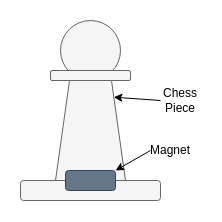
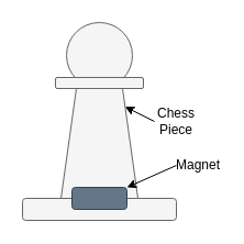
  <mxCell id="0" />
  <mxCell id="1" parent="0" />
  <mxCell id="2" value="" style="ellipse;whiteSpace=wrap;html=1;aspect=fixed;fillColor=#f5f5f5;strokeColor=#666666;fontColor=#333333;" vertex="1" parent="1"><mxGeometry x="60" y="20" width="60" height="60" as="geometry" /></mxCell>
  <mxCell id="3" value="" style="rounded=1;whiteSpace=wrap;html=1;fillColor=#f5f5f5;strokeColor=#666666;fontColor=#333333;" vertex="1" parent="1"><mxGeometry x="20" y="180" width="140" height="20" as="geometry" /></mxCell>
  <mxCell id="4" value="" style="rounded=1;whiteSpace=wrap;html=1;fillColor=#f5f5f5;strokeColor=#666666;fontColor=#333333;" vertex="1" parent="1"><mxGeometry x="50" y="70" width="80" height="10" as="geometry" /></mxCell>
  <mxCell id="5" value="" style="shape=trapezoid;perimeter=trapezoidPerimeter;whiteSpace=wrap;html=1;fillColor=#f5f5f5;strokeColor=#666666;fontColor=#333333;" vertex="1" parent="1"><mxGeometry x="55" y="80" width="70" height="100" as="geometry" /></mxCell>
  <mxCell id="6" value="" style="rounded=1;whiteSpace=wrap;html=1;fillColor=#647687;strokeColor=#314354;fontColor=#ffffff;" vertex="1" parent="1"><mxGeometry x="65" y="170" width="50" height="20" as="geometry" /></mxCell>
- <mxCell id="7" value="Magnet" style="text;html=1;strokeColor=none;fillColor=none;align=center;verticalAlign=middle;whiteSpace=wrap;rounded=0;" vertex="1" parent="1"><mxGeometry x="150" y="140" width="40" height="20" as="geometry" /></mxCell>
- <mxCell id="8" value="Chess Piece" style="text;html=1;strokeColor=none;fillColor=none;align=center;verticalAlign=middle;whiteSpace=wrap;rounded=0;" vertex="1" parent="1"><mxGeometry x="160" y="90" width="40" height="20" as="geometry" /></mxCell>
+ <mxCell id="7" value="Magnet" style="text;html=1;strokeColor=none;fillColor=none;align=center;verticalAlign=middle;whiteSpace=wrap;rounded=0;" vertex="1" parent="1"><mxGeometry x="160" y="140" width="40" height="20" as="geometry" /></mxCell>
+ <mxCell id="8" value="Chess Piece" style="text;html=1;strokeColor=none;fillColor=none;align=center;verticalAlign=middle;whiteSpace=wrap;rounded=0;" vertex="1" parent="1"><mxGeometry x="140" y="100" width="40" height="20" as="geometry" /></mxCell>
  <mxCell id="9" value="" style="endArrow=classic;html=1;exitX=0;exitY=0.5;exitDx=0;exitDy=0;entryX=1;entryY=0;entryDx=0;entryDy=0;" edge="1" parent="1" source="8" target="5"><mxGeometry width="50" height="50" relative="1" as="geometry"><mxPoint x="70" y="150" as="sourcePoint" /><mxPoint x="120" y="100" as="targetPoint" /></mxGeometry></mxCell>
  <mxCell id="10" value="" style="endArrow=classic;html=1;exitX=0;exitY=0.5;exitDx=0;exitDy=0;entryX=1;entryY=0;entryDx=0;entryDy=0;" edge="1" parent="1" source="7" target="6"><mxGeometry width="50" height="50" relative="1" as="geometry"><mxPoint x="70" y="150" as="sourcePoint" /><mxPoint x="120" y="100" as="targetPoint" /></mxGeometry></mxCell>
